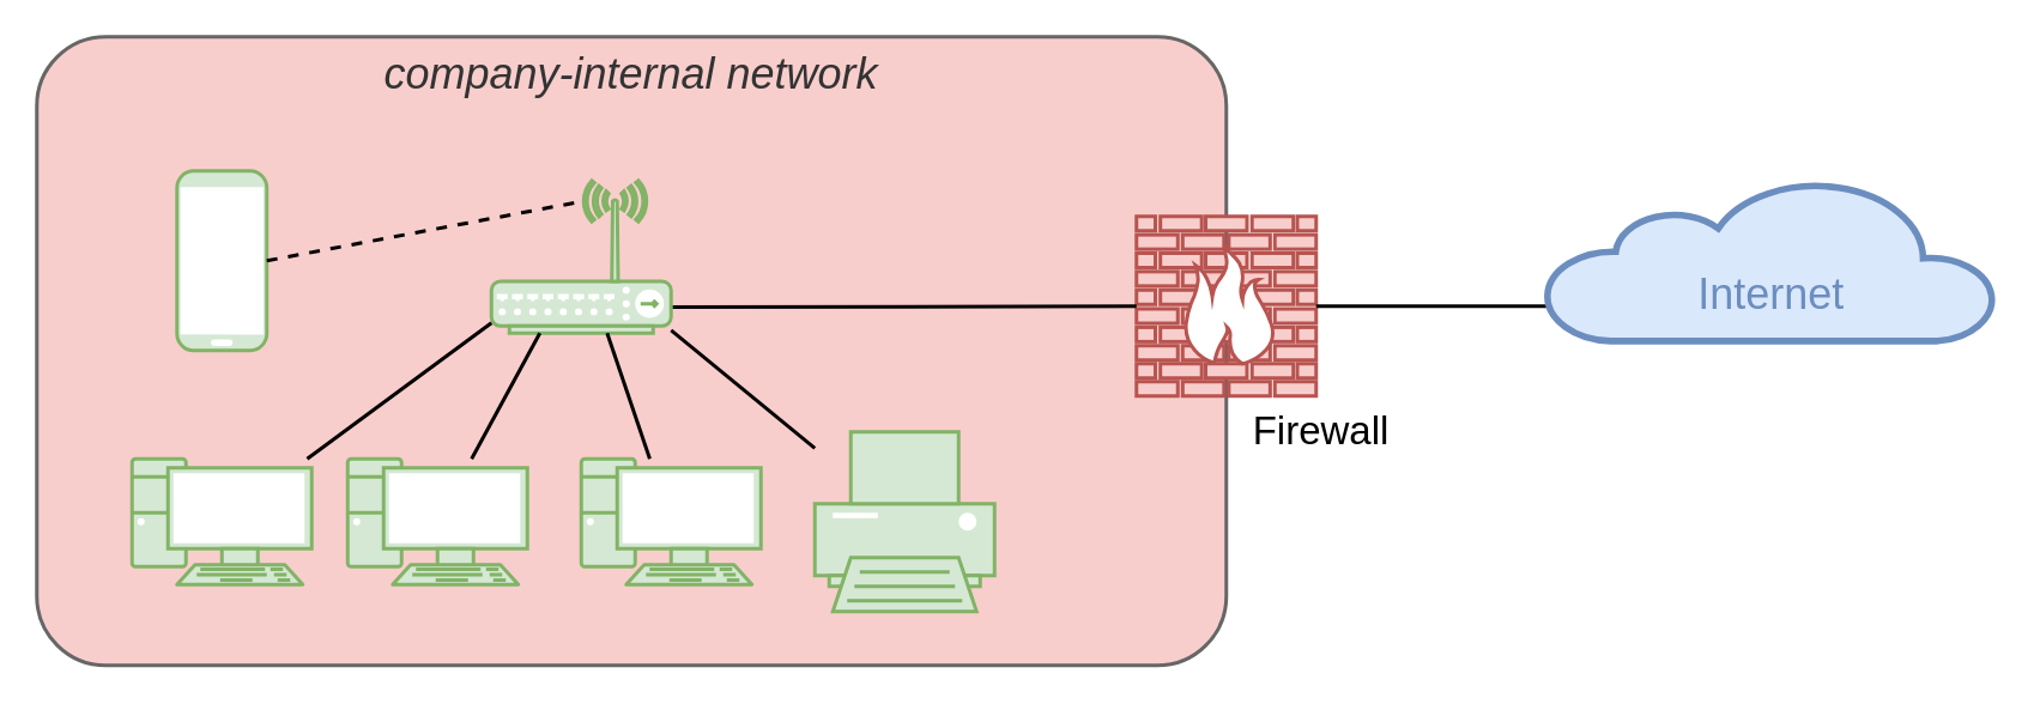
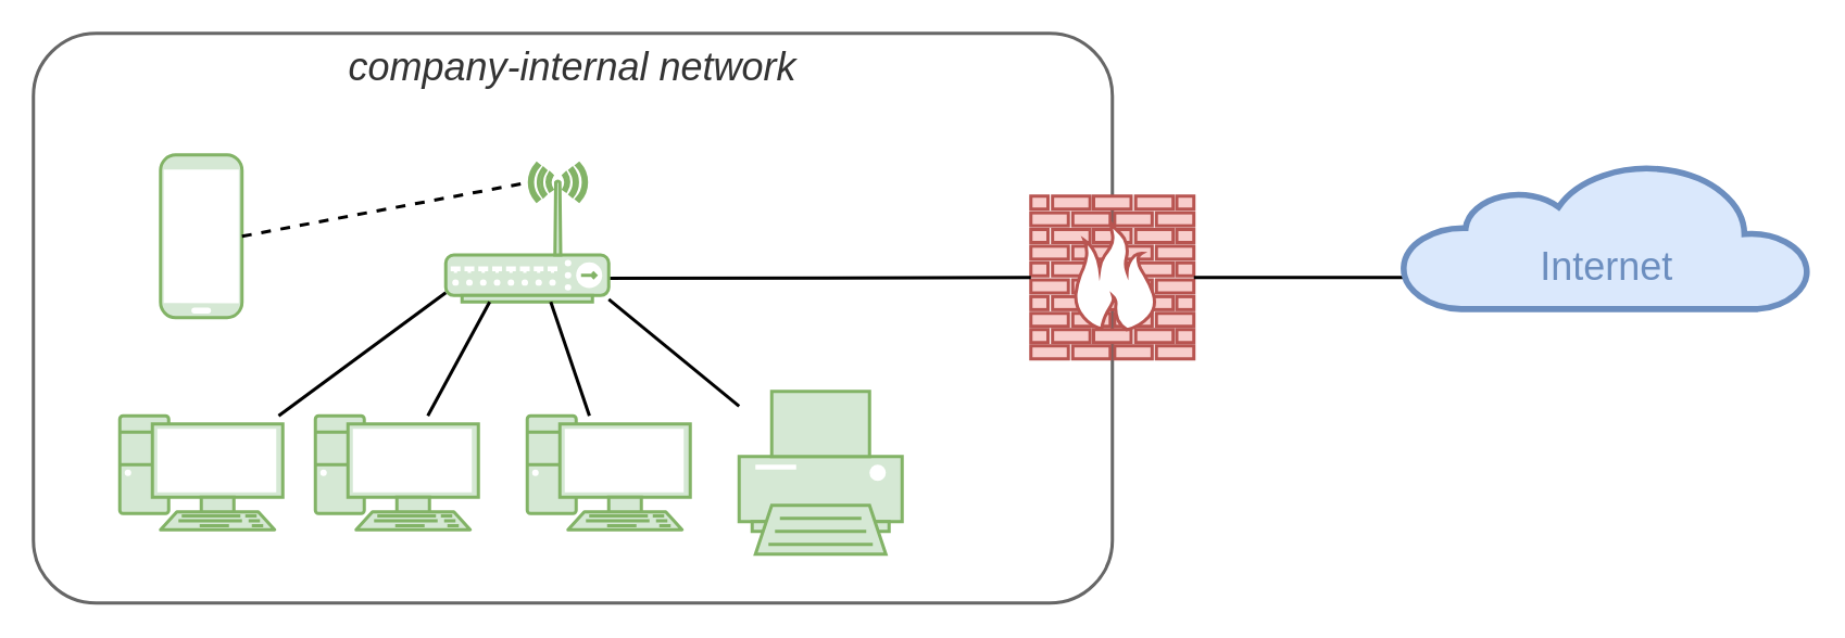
  <mxCell id="0" />
  <mxCell id="1" parent="0" />
- <mxCell id="2" value="company-internal network" style="rounded=1;whiteSpace=wrap;html=1;shadow=0;comic=0;strokeColor=#666666;strokeWidth=2;fillColor=#f8cecc;fontFamily=Helvetica;fontSize=24;fontColor=#333333;align=center;arcSize=11;verticalAlign=top;fontStyle=2;" parent="1" vertex="1"><mxGeometry x="20" y="20" width="662" height="350" as="geometry" /></mxCell>
+ <mxCell id="2" value="company-internal network" style="rounded=1;whiteSpace=wrap;html=1;shadow=0;comic=0;strokeColor=#666666;strokeWidth=2;fillColor=#FFFFFF;fontFamily=Helvetica;fontSize=24;fontColor=#333333;align=center;arcSize=11;verticalAlign=top;fontStyle=2" parent="1" vertex="1"><mxGeometry x="20" y="20" width="662" height="350" as="geometry" /></mxCell>
  <mxCell id="3" value="" style="verticalAlign=top;verticalLabelPosition=bottom;labelPosition=center;align=center;html=1;fillColor=#f8cecc;strokeColor=#b85450;gradientDirection=north;strokeWidth=2;shape=mxgraph.networks.firewall;rounded=0;shadow=0;comic=0;labelBackgroundColor=default;" parent="1" vertex="1"><mxGeometry x="632" y="120" width="100" height="100" as="geometry" /></mxCell>
  <mxCell id="4" style="edgeStyle=none;html=1;labelBackgroundColor=none;endArrow=none;endFill=0;strokeWidth=2;fontFamily=Verdana;fontSize=15;fontColor=#036897;exitX=0.869;exitY=0.829;exitDx=0;exitDy=0;exitPerimeter=0;" parent="1" source="9" target="3" edge="1"><mxGeometry relative="1" as="geometry"><mxPoint x="1092" y="190" as="targetPoint" /><mxPoint x="480" y="170" as="sourcePoint" /></mxGeometry></mxCell>
  <mxCell id="5" value="" style="verticalAlign=top;verticalLabelPosition=bottom;labelPosition=center;align=center;html=1;fillColor=#d5e8d4;strokeColor=#82b366;gradientDirection=north;strokeWidth=2;shape=mxgraph.networks.pc;rounded=0;shadow=0;comic=0;" parent="1" vertex="1"><mxGeometry x="73" y="255.002" width="100" height="70" as="geometry" /></mxCell>
  <mxCell id="6" value="" style="verticalAlign=top;verticalLabelPosition=bottom;labelPosition=center;align=center;html=1;fillColor=#d5e8d4;strokeColor=#82b366;gradientDirection=north;strokeWidth=2;shape=mxgraph.networks.pc;rounded=0;shadow=0;comic=0;" parent="1" vertex="1"><mxGeometry x="193" y="255.002" width="100" height="70" as="geometry" /></mxCell>
  <mxCell id="7" value="" style="verticalAlign=top;verticalLabelPosition=bottom;labelPosition=center;align=center;html=1;fillColor=#d5e8d4;strokeColor=#82b366;gradientDirection=north;strokeWidth=2;shape=mxgraph.networks.pc;rounded=0;shadow=0;comic=0;" parent="1" vertex="1"><mxGeometry x="323" y="255.002" width="100" height="70" as="geometry" /></mxCell>
  <mxCell id="8" value="" style="verticalAlign=top;verticalLabelPosition=bottom;labelPosition=center;align=center;html=1;fillColor=#d5e8d4;strokeColor=#82b366;gradientDirection=north;strokeWidth=2;shape=mxgraph.networks.printer;rounded=0;shadow=0;comic=0;" parent="1" vertex="1"><mxGeometry x="453" y="240.002" width="100" height="100" as="geometry" /></mxCell>
  <mxCell id="9" value="" style="verticalAlign=top;verticalLabelPosition=bottom;labelPosition=center;align=center;html=1;fillColor=#d5e8d4;strokeColor=#82b366;gradientDirection=north;strokeWidth=2;shape=mxgraph.networks.wireless_hub;rounded=0;shadow=0;comic=0;" parent="1" vertex="1"><mxGeometry x="273" y="100.002" width="100" height="85" as="geometry" /></mxCell>
  <mxCell id="10" style="edgeStyle=none;html=1;labelBackgroundColor=none;endArrow=none;endFill=0;strokeWidth=2;fontFamily=Verdana;fontSize=15;fontColor=#036897;" parent="1" source="5" target="9" edge="1"><mxGeometry relative="1" as="geometry" /></mxCell>
  <mxCell id="11" style="edgeStyle=none;html=1;labelBackgroundColor=none;endArrow=none;endFill=0;strokeWidth=2;fontFamily=Verdana;fontSize=15;fontColor=#036897;" parent="1" source="6" target="9" edge="1"><mxGeometry relative="1" as="geometry" /></mxCell>
  <mxCell id="12" style="edgeStyle=none;html=1;labelBackgroundColor=none;endArrow=none;endFill=0;strokeWidth=2;fontFamily=Verdana;fontSize=15;fontColor=#036897;" parent="1" source="7" target="9" edge="1"><mxGeometry relative="1" as="geometry" /></mxCell>
  <mxCell id="13" style="edgeStyle=none;html=1;labelBackgroundColor=none;endArrow=none;endFill=0;strokeWidth=2;fontFamily=Verdana;fontSize=15;fontColor=#036897;" parent="1" source="8" target="9" edge="1"><mxGeometry relative="1" as="geometry" /></mxCell>
  <mxCell id="14" value="" style="verticalAlign=top;verticalLabelPosition=bottom;labelPosition=center;align=center;html=1;fillColor=#d5e8d4;strokeColor=#82b366;gradientDirection=north;strokeWidth=2;shape=mxgraph.networks.mobile;rounded=0;shadow=0;comic=0;" parent="1" vertex="1"><mxGeometry x="98" y="94.702" width="50" height="100" as="geometry" /></mxCell>
  <mxCell id="15" value="" style="edgeStyle=none;html=1;labelBackgroundColor=none;endArrow=none;endFill=0;strokeWidth=2;fontFamily=Verdana;fontSize=28;fontColor=#6881B3;" parent="1" source="3" edge="1"><mxGeometry relative="1" as="geometry"><mxPoint x="880" y="170" as="targetPoint" /><mxPoint x="732" y="170" as="sourcePoint" /></mxGeometry></mxCell>
  <mxCell id="16" value="&lt;font style=&quot;font-size: 24px ; line-height: 1&quot;&gt;&lt;br&gt;Internet&lt;/font&gt;" style="html=1;fillColor=#dae8fc;strokeColor=#6c8ebf;gradientDirection=north;strokeWidth=1;shape=mxgraph.networks.cloud;rounded=0;shadow=0;comic=0;align=center;fontSize=28;fontColor=#6C8EBF;" parent="1" vertex="1"><mxGeometry x="860" y="100" width="250" height="89.41" as="geometry" /></mxCell>
  <mxCell id="17" style="edgeStyle=none;html=1;labelBackgroundColor=none;endArrow=none;endFill=0;strokeWidth=2;fontFamily=Verdana;fontSize=15;fontColor=#036897;entryX=0.496;entryY=0.139;entryDx=0;entryDy=0;entryPerimeter=0;exitX=1;exitY=0.5;exitDx=0;exitDy=0;exitPerimeter=0;dashed=1;" parent="1" source="14" target="9" edge="1"><mxGeometry relative="1" as="geometry"><mxPoint x="340" y="630" as="targetPoint" /><mxPoint x="60" y="130" as="sourcePoint" /></mxGeometry></mxCell>
- <mxCell id="18" value="&lt;font style=&quot;font-size: 22px;&quot;&gt;Firewall&lt;/font&gt;" style="text;html=1;strokeColor=none;fillColor=none;align=center;verticalAlign=middle;whiteSpace=wrap;rounded=0;fontSize=22;" vertex="1" parent="1"><mxGeometry x="705" y="225" width="60" height="30" as="geometry" /></mxCell>
